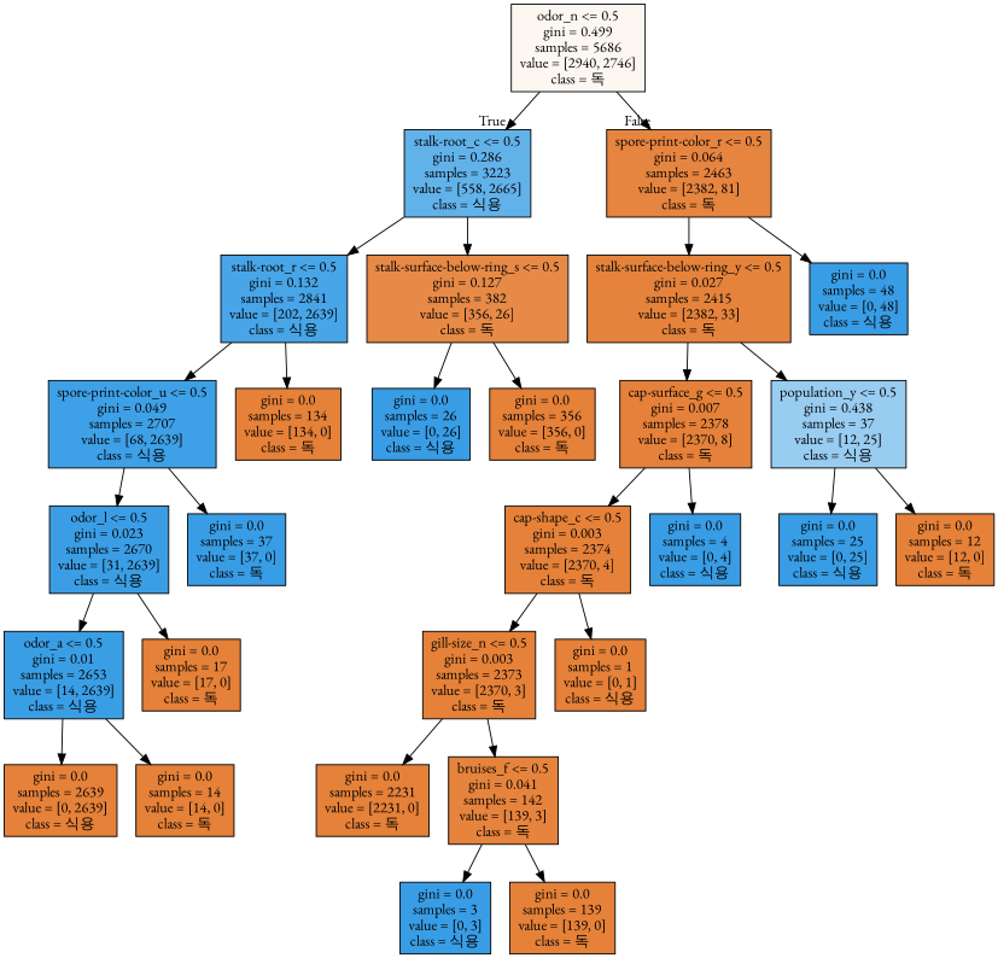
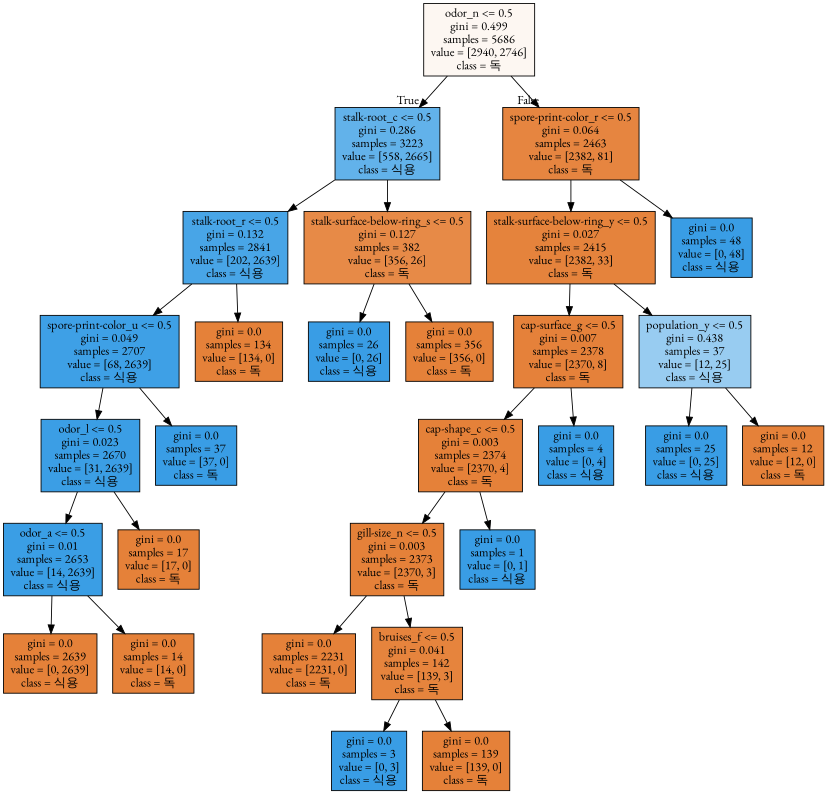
  digraph {
    fontname="EB Garamond"
    node [color=black fillcolor="#e58139" fontname="EB Garamond" shape=box style=filled]
    edge [fontname="EB Garamond"]
    n1 [fillcolor="#fdf7f2" label="odor_n <= 0.5\ngini = 0.499\nsamples = 5686\nvalue = [2940, 2746]\nclass = 독"]
    n2 [fillcolor="#62b2ea" label="stalk-root_c <= 0.5\ngini = 0.286\nsamples = 3223\nvalue = [558, 2665]\nclass = 식용"]
    n3 [fillcolor="#e68540" label="spore-print-color_r <= 0.5\ngini = 0.064\nsamples = 2463\nvalue = [2382, 81]\nclass = 독"]
    n4 [fillcolor="#48a5e7" label="stalk-root_r <= 0.5\ngini = 0.132\nsamples = 2841\nvalue = [202, 2639]\nclass = 식용"]
    n5 [fillcolor="#e78a47" label="stalk-surface-below-ring_s <= 0.5\ngini = 0.127\nsamples = 382\nvalue = [356, 26]\nclass = 독"]
    n6 [fillcolor="#e5833c" label="stalk-surface-below-ring_y <= 0.5\ngini = 0.027\nsamples = 2415\nvalue = [2382, 33]\nclass = 독"]
    n7 [fillcolor="#399de5" label="gini = 0.0\nsamples = 48\nvalue = [0, 48]\nclass = 식용"]
    n8 [fillcolor="#3ea0e6" label="spore-print-color_u <= 0.5\ngini = 0.049\nsamples = 2707\nvalue = [68, 2639]\nclass = 식용"]
    n9 [label="gini = 0.0\nsamples = 134\nvalue = [134, 0]\nclass = 독"]
    n10 [fillcolor="#399de5" label="gini = 0.0\nsamples = 26\nvalue = [0, 26]\nclass = 식용"]
    n11 [label="gini = 0.0\nsamples = 356\nvalue = [356, 0]\nclass = 독"]
    n12 [fillcolor="#3b9ee5" label="odor_l <= 0.5\ngini = 0.023\nsamples = 2670\nvalue = [31, 2639]\nclass = 식용"]
    n13 [fillcolor="#399de5" label="gini = 0.0\nsamples = 37\nvalue = [37, 0]\nclass = 독"]
    n14 [fillcolor="#3a9ee5" label="odor_a <= 0.5\ngini = 0.01\nsamples = 2653\nvalue = [14, 2639]\nclass = 식용"]
    n15 [label="gini = 0.0\nsamples = 17\nvalue = [17, 0]\nclass = 독"]
    n16 [label="gini = 0.0\nsamples = 2639\nvalue = [0, 2639]\nclass = 식용"]
    n17 [label="gini = 0.0\nsamples = 14\nvalue = [14, 0]\nclass = 독"]
    n18 [fillcolor="#e5813a" label="cap-surface_g <= 0.5\ngini = 0.007\nsamples = 2378\nvalue = [2370, 8]\nclass = 독"]
    n19 [fillcolor="#98ccf1" label="population_y <= 0.5\ngini = 0.438\nsamples = 37\nvalue = [12, 25]\nclass = 식용"]
    n20 [label="cap-shape_c <= 0.5\ngini = 0.003\nsamples = 2374\nvalue = [2370, 4]\nclass = 독"]
    n21 [fillcolor="#399de5" label="gini = 0.0\nsamples = 4\nvalue = [0, 4]\nclass = 식용"]
    n22 [fillcolor="#399de5" label="gini = 0.0\nsamples = 25\nvalue = [0, 25]\nclass = 식용"]
    n23 [label="gini = 0.0\nsamples = 12\nvalue = [12, 0]\nclass = 독"]
    n24 [label="gill-size_n <= 0.5\ngini = 0.003\nsamples = 2373\nvalue = [2370, 3]\nclass = 독"]
-   n25 [label="gini = 0.0\nsamples = 1\nvalue = [0, 1]\nclass = 식용"]
+   n25 [fillcolor="#399de5" label="gini = 0.0\nsamples = 1\nvalue = [0, 1]\nclass = 식용"]
    n26 [label="gini = 0.0\nsamples = 2231\nvalue = [2231, 0]\nclass = 독"]
    n27 [fillcolor="#e6843d" label="bruises_f <= 0.5\ngini = 0.041\nsamples = 142\nvalue = [139, 3]\nclass = 독"]
    n28 [fillcolor="#399de5" label="gini = 0.0\nsamples = 3\nvalue = [0, 3]\nclass = 식용"]
    n29 [label="gini = 0.0\nsamples = 139\nvalue = [139, 0]\nclass = 독"]
    n1 -> n2 [headlabel=True labelangle=45 labeldistance=2.5]
    n1 -> n3 [headlabel=False labelangle=-45 labeldistance=2.5]
    n2 -> n4
    n2 -> n5
    n3 -> n6
    n3 -> n7
    n4 -> n8
    n4 -> n9
    n5 -> n10
    n5 -> n11
    n6 -> n18
    n6 -> n19
    n8 -> n12
    n8 -> n13
    n12 -> n14
    n12 -> n15
    n14 -> n16
    n14 -> n17
    n18 -> n20
    n18 -> n21
    n19 -> n22
    n19 -> n23
    n20 -> n24
    n20 -> n25
    n24 -> n26
    n24 -> n27
    n27 -> n28
    n27 -> n29
  }
